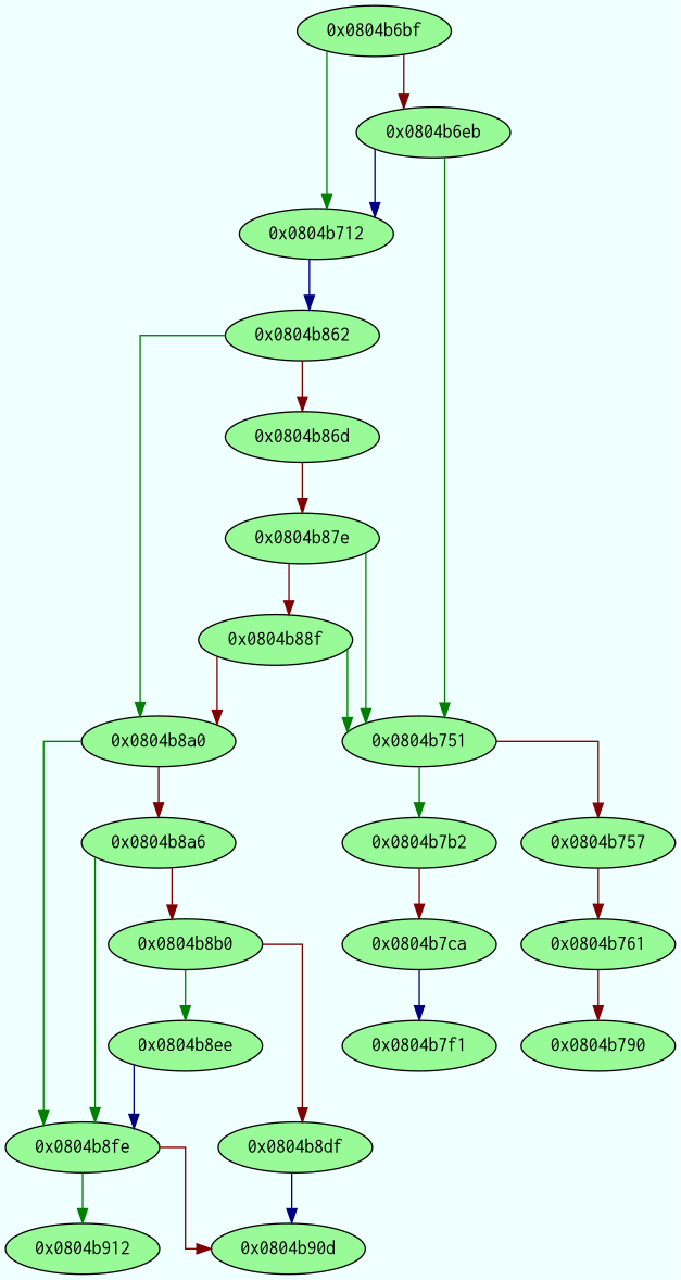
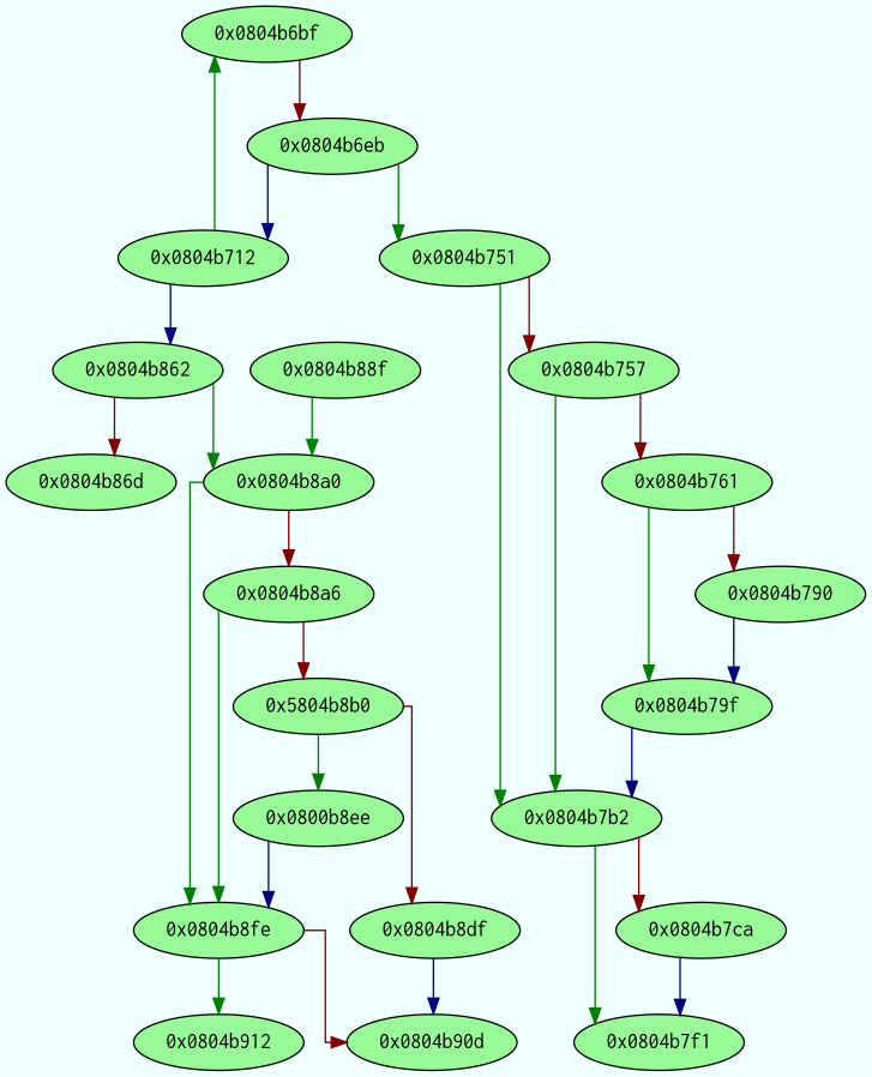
  digraph {
    bgcolor=azure
    fontname=Courier
    fontsize=8
    splines=ortho
    node [color=black fillcolor=palegreen fontname=Courier style=filled]
    edge [arrowhead=normal color="#007f00"]
    n1 [label="0x0804b6bf"]
    n2 [label="0x0804b712"]
    n3 [label="0x0804b6eb"]
    n4 [label="0x0804b862"]
    n5 [label="0x0804b751"]
    n6 [label="0x0804b8a0"]
    n7 [label="0x0804b86d"]
    n8 [label="0x0804b8fe"]
    n9 [label="0x0804b8a6"]
-   n10 [label="0x0804b87e"]
    n11 [label="0x0804b7b2"]
    n12 [label="0x0804b757"]
    n13 [label="0x0804b7f1"]
    n14 [label="0x0804b7ca"]
    n15 [label="0x0804b761"]
+   n16 [label="0x0804b79f"]
    n17 [label="0x0804b790"]
    n18 [label="0x0804b912"]
    n19 [label="0x0804b90d"]
-   n20 [label="0x0804b8b0"]
+   n20 [label="0x5804b8b0"]
    n21 [label="0x0804b88f"]
-   n22 [label="0x0804b8ee"]
+   n22 [label="0x0800b8ee"]
    n23 [label="0x0804b8df"]
-   n1 -> n2
+   n2 -> n1
    n1 -> n3 [color="#7f0000"]
    n2 -> n4 [color="#00007f"]
    n3 -> n2 [color="#00007f"]
    n3 -> n5
    n4 -> n6
    n4 -> n7 [color="#7f0000"]
    n5 -> n11
    n5 -> n12 [color="#7f0000"]
    n6 -> n8
    n6 -> n9 [color="#7f0000"]
-   n7 -> n10 [color="#7f0000"]
    n8 -> n18
    n8 -> n19 [color="#7f0000"]
    n9 -> n8
    n9 -> n20 [color="#7f0000"]
-   n10 -> n5
-   n10 -> n21 [color="#7f0000"]
+   n11 -> n13
    n11 -> n14 [color="#7f0000"]
+   n12 -> n11
    n12 -> n15 [color="#7f0000"]
    n14 -> n13 [color="#00007f"]
+   n15 -> n16
    n15 -> n17 [color="#7f0000"]
+   n16 -> n11 [color="#00007f"]
+   n17 -> n16 [color="#00007f"]
    n20 -> n22
    n20 -> n23 [color="#7f0000"]
-   n21 -> n5
-   n21 -> n6 [color="#7f0000"]
+   n21 -> n6
    n22 -> n8 [color="#00007f"]
    n23 -> n19 [color="#00007f"]
  }
